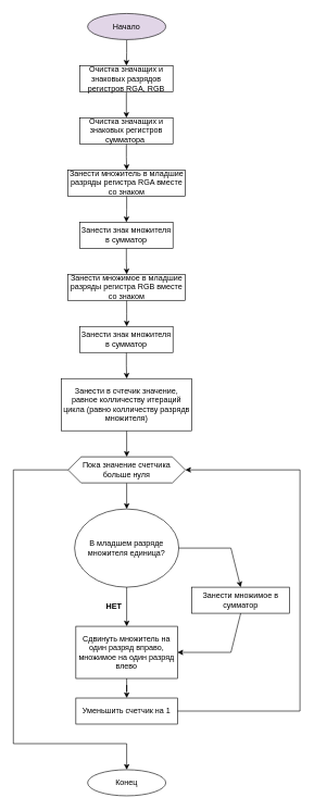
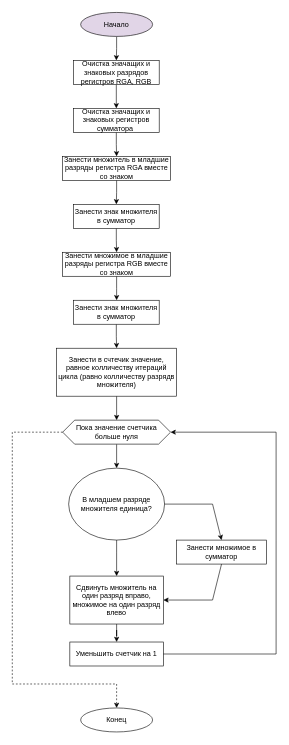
  <mxCell id="0" />
  <mxCell id="1" parent="0" />
  <mxCell id="2" value="" style="edgeStyle=orthogonalEdgeStyle;rounded=0;orthogonalLoop=1;jettySize=auto;html=1;" parent="1" source="3" target="5" edge="1"><mxGeometry relative="1" as="geometry" /></mxCell>
  <mxCell id="3" value="Начало" style="ellipse;whiteSpace=wrap;html=1;fillColor=#e1d5e7;" parent="1" vertex="1"><mxGeometry x="134" width="120" height="40" as="geometry" y="20" /></mxCell>
  <mxCell id="4" value="" style="edgeStyle=orthogonalEdgeStyle;rounded=0;orthogonalLoop=1;jettySize=auto;html=1;" parent="1" source="5" target="7" edge="1"><mxGeometry relative="1" as="geometry" /></mxCell>
  <mxCell id="5" value="Очистка значащих и знаковых разрядов регистров RGA, RGB" style="rounded=0;whiteSpace=wrap;html=1;" parent="1" vertex="1"><mxGeometry x="122" y="100" width="143" height="40" as="geometry" /></mxCell>
  <mxCell id="6" value="" style="edgeStyle=orthogonalEdgeStyle;rounded=0;orthogonalLoop=1;jettySize=auto;html=1;" parent="1" source="7" target="9" edge="1"><mxGeometry relative="1" as="geometry" /></mxCell>
  <mxCell id="7" value="Очистка значащих и знаковых регистров сумматора&amp;nbsp;" style="rounded=0;whiteSpace=wrap;html=1;" parent="1" vertex="1"><mxGeometry x="122" y="180" width="143" height="40" as="geometry" /></mxCell>
  <mxCell id="8" value="" style="edgeStyle=orthogonalEdgeStyle;rounded=0;orthogonalLoop=1;jettySize=auto;html=1;" parent="1" source="9" target="11" edge="1"><mxGeometry relative="1" as="geometry" /></mxCell>
  <mxCell id="9" value="Занести множитель в младшие разряды регистра RGA вместе со знаком" style="rounded=0;whiteSpace=wrap;html=1;" parent="1" vertex="1"><mxGeometry x="104" y="260" width="180" height="40" as="geometry" /></mxCell>
  <mxCell id="10" value="" style="edgeStyle=orthogonalEdgeStyle;rounded=0;orthogonalLoop=1;jettySize=auto;html=1;" parent="1" source="11" target="13" edge="1"><mxGeometry relative="1" as="geometry" /></mxCell>
  <mxCell id="11" value="Занести знак множителя в сумматор" style="rounded=0;whiteSpace=wrap;html=1;" parent="1" vertex="1"><mxGeometry x="122" y="340" width="143" height="40" as="geometry" /></mxCell>
  <mxCell id="12" value="" style="edgeStyle=orthogonalEdgeStyle;rounded=0;orthogonalLoop=1;jettySize=auto;html=1;" parent="1" source="13" edge="1"><mxGeometry relative="1" as="geometry"><mxPoint x="194" y="500" as="targetPoint" /></mxGeometry></mxCell>
  <mxCell id="13" value="Занести множимое в младшие разряды регистра RGB вместе со знаком" style="rounded=0;whiteSpace=wrap;html=1;" parent="1" vertex="1"><mxGeometry x="104" y="420" width="180" height="40" as="geometry" /></mxCell>
  <mxCell id="14" value="" style="edgeStyle=orthogonalEdgeStyle;rounded=0;orthogonalLoop=1;jettySize=auto;html=1;" parent="1" source="15" target="17" edge="1"><mxGeometry relative="1" as="geometry" /></mxCell>
  <mxCell id="15" value="Занести знак множителя в сумматор" style="rounded=0;whiteSpace=wrap;html=1;" parent="1" vertex="1"><mxGeometry x="122" y="500" width="143" height="40" as="geometry" /></mxCell>
  <mxCell id="16" value="" style="edgeStyle=orthogonalEdgeStyle;rounded=0;orthogonalLoop=1;jettySize=auto;html=1;" parent="1" source="17" target="19" edge="1"><mxGeometry relative="1" as="geometry" /></mxCell>
  <mxCell id="17" value="Занести в счтечик значение, равное колличеству итераций цикла (равно колличеству разрядв множителя)" style="rounded=0;whiteSpace=wrap;html=1;" parent="1" vertex="1"><mxGeometry x="94" y="580" width="200" height="80" as="geometry" /></mxCell>
  <mxCell id="18" value="" style="edgeStyle=orthogonalEdgeStyle;rounded=0;orthogonalLoop=1;jettySize=auto;html=1;" parent="1" source="19" target="20" edge="1"><mxGeometry relative="1" as="geometry" /></mxCell>
  <mxCell id="19" value="Пока значение счетчика больше нуля" style="shape=hexagon;perimeter=hexagonPerimeter2;whiteSpace=wrap;html=1;fixedSize=1;" parent="1" vertex="1"><mxGeometry x="104" y="700" width="180" height="40" as="geometry" /></mxCell>
  <mxCell id="20" value="В младшем разряде множителя единица?" style="ellipse;whiteSpace=wrap;html=1;" parent="1" vertex="1"><mxGeometry x="114" y="780" width="160" height="120" as="geometry" /></mxCell>
  <mxCell id="21" value="Занести множимое в сумматор" style="whiteSpace=wrap;html=1;" parent="1" vertex="1"><mxGeometry x="294" y="900" width="150" height="40" as="geometry" /></mxCell>
  <mxCell id="22" value="" style="endArrow=classic;html=1;rounded=0;exitX=1;exitY=0.5;exitDx=0;exitDy=0;entryX=0.5;entryY=0;entryDx=0;entryDy=0;" parent="1" source="20" target="21" edge="1"><mxGeometry width="50" height="50" relative="1" as="geometry"><mxPoint x="340" y="900" as="sourcePoint" /><mxPoint x="390" y="850" as="targetPoint" /><Array as="points"><mxPoint x="354" y="840" /></Array></mxGeometry></mxCell>
  <mxCell id="23" style="edgeStyle=orthogonalEdgeStyle;rounded=0;orthogonalLoop=1;jettySize=auto;html=1;entryX=0.5;entryY=0;entryDx=0;entryDy=0;" parent="1" source="24" target="25" edge="1"><mxGeometry relative="1" as="geometry"><mxPoint x="200" y="1060" as="targetPoint" /></mxGeometry></mxCell>
  <mxCell id="24" value="Сдвинуть множитель на один разряд вправо, множимое на один разряд влево" style="whiteSpace=wrap;html=1;" parent="1" vertex="1"><mxGeometry x="116" y="960" width="156" height="80" as="geometry" /></mxCell>
  <mxCell id="25" value="Уменьшить счетчик на 1" style="whiteSpace=wrap;html=1;" parent="1" vertex="1"><mxGeometry x="116" y="1070" width="156" height="40" as="geometry" /></mxCell>
  <mxCell id="26" value="" style="endArrow=classic;html=1;rounded=0;exitX=0.5;exitY=1;exitDx=0;exitDy=0;entryX=0.5;entryY=0;entryDx=0;entryDy=0;" parent="1" source="20" target="24" edge="1"><mxGeometry width="50" height="50" relative="1" as="geometry"><mxPoint x="80" y="1060" as="sourcePoint" /><mxPoint x="130" y="1010" as="targetPoint" /><Array as="points"><mxPoint x="194" y="920" /></Array></mxGeometry></mxCell>
- <mxCell id="27" value="&lt;b&gt;НЕТ&lt;/b&gt;" style="text;html=1;align=center;verticalAlign=middle;resizable=0;points=[];autosize=1;strokeColor=none;fillColor=none;" parent="1" vertex="1"><mxGeometry x="154" y="920" width="40" height="20" as="geometry" /></mxCell>
  <mxCell id="28" value="" style="endArrow=classic;html=1;rounded=0;exitX=0.5;exitY=1;exitDx=0;exitDy=0;entryX=1;entryY=0.5;entryDx=0;entryDy=0;" parent="1" source="21" target="24" edge="1"><mxGeometry width="50" height="50" relative="1" as="geometry"><mxPoint x="310" y="1090" as="sourcePoint" /><mxPoint x="360" y="1040" as="targetPoint" /><Array as="points"><mxPoint x="354" y="1000" /></Array></mxGeometry></mxCell>
  <mxCell id="29" value="" style="endArrow=classic;html=1;rounded=0;entryX=1;entryY=0.5;entryDx=0;entryDy=0;exitX=1;exitY=0.5;exitDx=0;exitDy=0;" parent="1" source="25" target="19" edge="1"><mxGeometry width="50" height="50" relative="1" as="geometry"><mxPoint x="470" y="940" as="sourcePoint" /><mxPoint x="520" y="890" as="targetPoint" /><Array as="points"><mxPoint x="460" y="1090" /><mxPoint x="460" y="900" /><mxPoint x="460" y="720" /></Array></mxGeometry></mxCell>
- <mxCell id="30" value="" style="endArrow=classic;html=1;rounded=0;exitX=0;exitY=0.5;exitDx=0;exitDy=0;entryX=0.5;entryY=0;entryDx=0;entryDy=0;" parent="1" source="19" target="31" edge="1"><mxGeometry width="50" height="50" relative="1" as="geometry"><mxPoint x="-90" y="840" as="sourcePoint" /><mxPoint x="200" y="1140" as="targetPoint" /><Array as="points"><mxPoint x="20" y="720" /><mxPoint x="20" y="1140" /><mxPoint x="194" y="1140" /></Array></mxGeometry></mxCell>
+ <mxCell id="30" value="" style="endArrow=classic;html=1;rounded=0;exitX=0;exitY=0.5;exitDx=0;exitDy=0;entryX=0.5;entryY=0;entryDx=0;entryDy=0;dashed=1;" parent="1" source="19" target="31" edge="1"><mxGeometry width="50" height="50" relative="1" as="geometry"><mxPoint x="-90" y="840" as="sourcePoint" /><mxPoint x="200" y="1140" as="targetPoint" /><Array as="points"><mxPoint x="20" y="720" /><mxPoint x="20" y="1140" /><mxPoint x="194" y="1140" /></Array></mxGeometry></mxCell>
  <mxCell id="31" value="Конец" style="ellipse;whiteSpace=wrap;html=1;" parent="1" vertex="1"><mxGeometry x="134" y="1180" width="120" height="40" as="geometry" /></mxCell>
